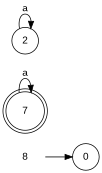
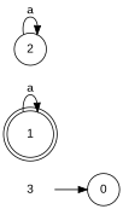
  digraph {
    fontname="Liberation Sans"
    rankdir=LR
    node [fontname="Liberation Sans" shape=circle]
    edge [fontname="Liberation Sans"]
    n1 [label=0]
-   n2 [label=7 shape=doublecircle]
+   n2 [label=1 shape=doublecircle]
    n3 [label=2]
-   3 [shape=plaintext label=8]
+   3 [shape=plaintext]
    n2 -> n2 [label=a]
    n3 -> n3 [label=a]
    3 -> n1
  }
